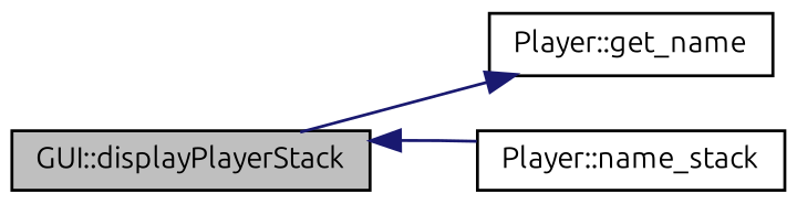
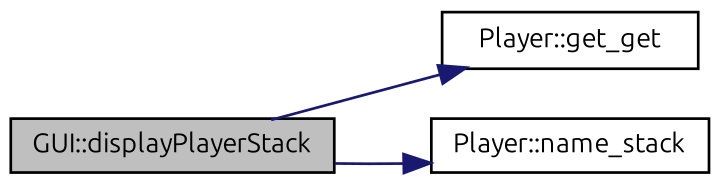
  digraph {
    fontname=Ubuntu
    rankdir=LR
    node [color=black fillcolor=white fontname=Ubuntu fontsize=10 shape=record style=filled]
    edge [color=midnightblue fontname=Ubuntu fontsize=10 labelfontname=Helvetica labelfontsize=10 style=solid]
    n1 [fillcolor=grey75 fontcolor=black height=0.2 label="GUI::displayPlayerStack" width=0.4]
-   n2 [height=0.2 label="Player::get_name" width=0.4]
+   n2 [height=0.2 label="Player::get_get" width=0.4]
    n3 [height=0.2 label="Player::name_stack" width=0.4]
    n1 -> n2
-   n3 -> n1
+   n1 -> n3
  }
